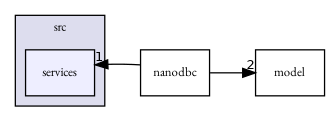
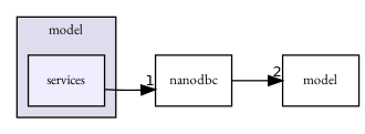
  digraph {
    compound=true
    fontname="EB Garamond"
    rankdir=LR
    node [fontname="EB Garamond" fontsize=10 shape=box]
    edge [fontname="EB Garamond" labeldistance=1.5 labelfontname=Helvetica labelfontsize=10]
    n1 [fillcolor="#eeeeff" label=services pencolor=black style=filled]
    n2 [label=nanodbc]
    n3 [label=model]
    subgraph cluster_1 {
      bgcolor="#ddddee"
      fontsize=10
-     label=src
+     label=model
      pencolor=black
      n1
    }
-   n2 -> n1 [headlabel=1]
+   n1 -> n2 [headlabel=1]
    n2 -> n3 [headlabel=2]
  }
